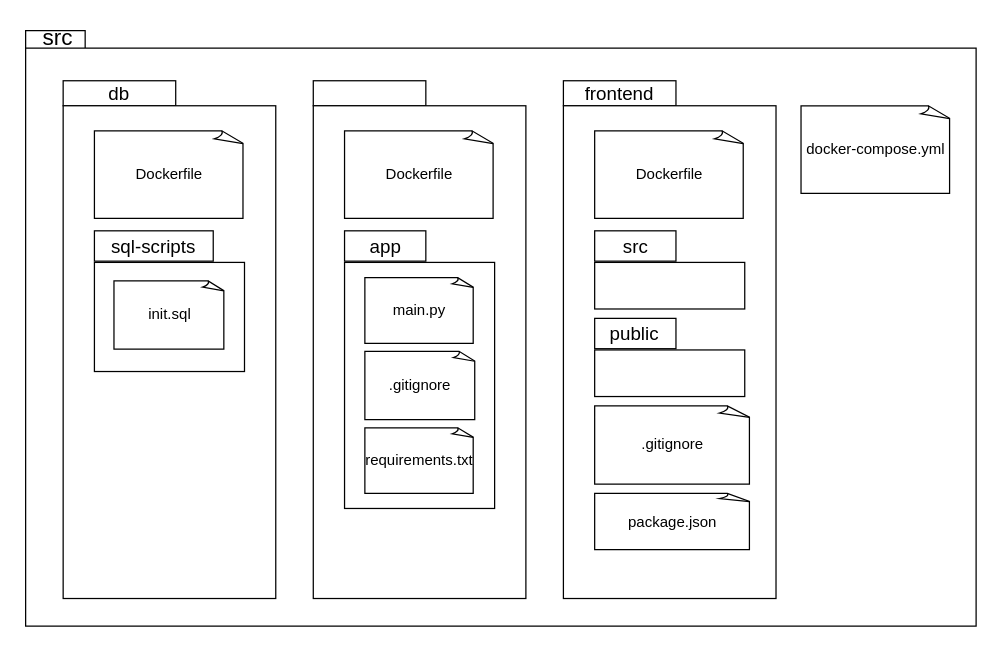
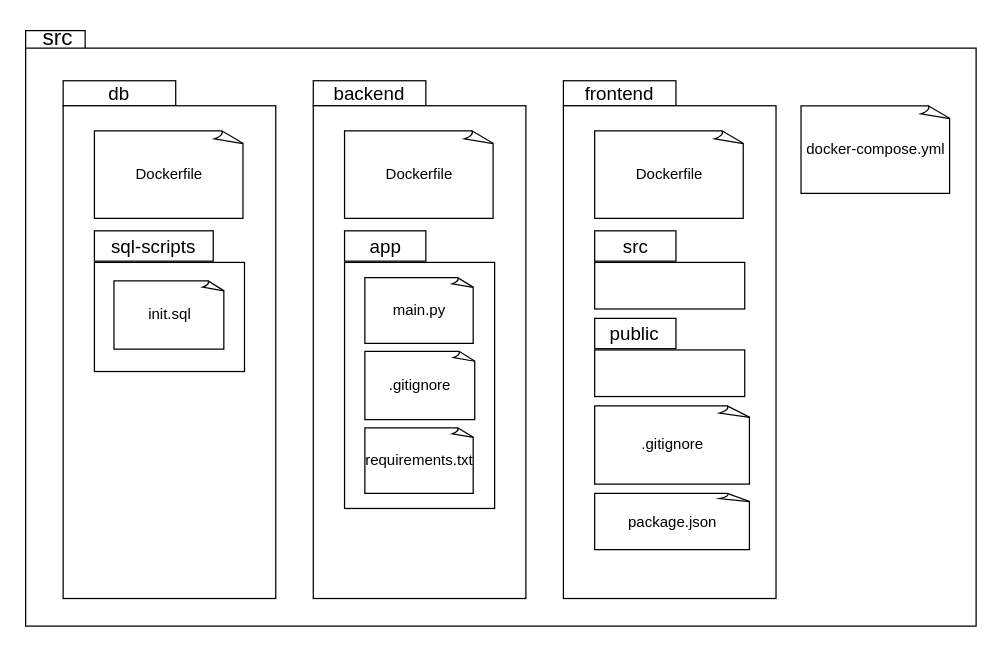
  <mxCell id="0" />
  <mxCell id="1" parent="0" />
  <mxCell id="2" value="" style="shape=folder;fontStyle=1;spacingTop=10;tabWidth=40;tabHeight=14;tabPosition=left;html=1;whiteSpace=wrap;" vertex="1" parent="1"><mxGeometry x="20" y="24" width="760" height="476" as="geometry" /></mxCell>
  <mxCell id="3" value="src" style="text;html=1;strokeColor=none;fillColor=none;align=center;verticalAlign=middle;whiteSpace=wrap;rounded=0;fontSize=18;" vertex="1" parent="1"><mxGeometry x="21" y="20" width="50" height="19" as="geometry" /></mxCell>
  <mxCell id="4" value="" style="group" vertex="1" connectable="0" parent="1"><mxGeometry x="50" y="64" width="170" height="414" as="geometry" /></mxCell>
  <mxCell id="5" value="" style="rounded=0;whiteSpace=wrap;html=1;" vertex="1" parent="4"><mxGeometry width="90" height="20" as="geometry" /></mxCell>
  <mxCell id="6" value="" style="group" vertex="1" connectable="0" parent="4"><mxGeometry y="2.5" width="170" height="411.5" as="geometry" /></mxCell>
  <mxCell id="7" value="" style="rounded=0;whiteSpace=wrap;html=1;" vertex="1" parent="6"><mxGeometry y="17.5" width="170" height="394" as="geometry" /></mxCell>
  <mxCell id="8" value="db" style="text;html=1;strokeColor=none;fillColor=none;align=center;verticalAlign=middle;whiteSpace=wrap;rounded=0;fontSize=15;" vertex="1" parent="6"><mxGeometry x="15" width="60" height="15" as="geometry" /></mxCell>
  <mxCell id="9" value="Dockerfile" style="whiteSpace=wrap;html=1;shape=mxgraph.basic.document" vertex="1" parent="6"><mxGeometry x="25" y="37.5" width="120" height="70" as="geometry" /></mxCell>
  <mxCell id="10" value="" style="rounded=0;whiteSpace=wrap;html=1;" vertex="1" parent="6"><mxGeometry x="25" y="142.75" width="120" height="87.25" as="geometry" /></mxCell>
  <mxCell id="11" value="" style="rounded=0;whiteSpace=wrap;html=1;" vertex="1" parent="6"><mxGeometry x="25" y="117.5" width="95" height="24.25" as="geometry" /></mxCell>
  <mxCell id="12" value="sql-scripts" style="text;html=1;strokeColor=none;fillColor=none;align=center;verticalAlign=middle;whiteSpace=wrap;rounded=0;fontSize=15;" vertex="1" parent="6"><mxGeometry x="26.25" y="122.12" width="92.5" height="15" as="geometry" /></mxCell>
  <mxCell id="13" value="init.sql" style="whiteSpace=wrap;html=1;shape=mxgraph.basic.document" vertex="1" parent="6"><mxGeometry x="40.63" y="157.5" width="88.75" height="54.63" as="geometry" /></mxCell>
  <mxCell id="14" value="" style="group;fontSize=15;" vertex="1" connectable="0" parent="1"><mxGeometry x="450" y="64" width="170" height="414" as="geometry" /></mxCell>
  <mxCell id="15" value="" style="rounded=0;whiteSpace=wrap;html=1;" vertex="1" parent="14"><mxGeometry width="90" height="20" as="geometry" /></mxCell>
  <mxCell id="16" value="" style="group" vertex="1" connectable="0" parent="14"><mxGeometry y="2.5" width="170" height="411.5" as="geometry" /></mxCell>
  <mxCell id="17" value="" style="rounded=0;whiteSpace=wrap;html=1;" vertex="1" parent="16"><mxGeometry y="17.5" width="170" height="394" as="geometry" /></mxCell>
  <mxCell id="18" value="frontend" style="text;html=1;strokeColor=none;fillColor=none;align=center;verticalAlign=middle;whiteSpace=wrap;rounded=0;fontSize=15;" vertex="1" parent="16"><mxGeometry x="15" width="60" height="15" as="geometry" /></mxCell>
  <mxCell id="19" value="" style="rounded=0;whiteSpace=wrap;html=1;" vertex="1" parent="16"><mxGeometry x="25" y="142.75" width="120" height="37.25" as="geometry" /></mxCell>
  <mxCell id="20" value="" style="rounded=0;whiteSpace=wrap;html=1;" vertex="1" parent="16"><mxGeometry x="25" y="117.5" width="65" height="24.25" as="geometry" /></mxCell>
  <mxCell id="21" value="Dockerfile" style="whiteSpace=wrap;html=1;shape=mxgraph.basic.document" vertex="1" parent="16"><mxGeometry x="25" y="37.5" width="120" height="70" as="geometry" /></mxCell>
  <mxCell id="22" value="src" style="text;html=1;strokeColor=none;fillColor=none;align=center;verticalAlign=middle;whiteSpace=wrap;rounded=0;fontSize=15;" vertex="1" parent="16"><mxGeometry x="43.75" y="122.13" width="27.5" height="15" as="geometry" /></mxCell>
  <mxCell id="23" value="" style="rounded=0;whiteSpace=wrap;html=1;" vertex="1" parent="16"><mxGeometry x="25" y="212.75" width="120" height="37.25" as="geometry" /></mxCell>
  <mxCell id="24" value="" style="rounded=0;whiteSpace=wrap;html=1;" vertex="1" parent="16"><mxGeometry x="25" y="187.5" width="65" height="24.25" as="geometry" /></mxCell>
  <mxCell id="25" value="public" style="text;html=1;strokeColor=none;fillColor=none;align=center;verticalAlign=middle;whiteSpace=wrap;rounded=0;fontSize=15;" vertex="1" parent="16"><mxGeometry x="34.38" y="192.12" width="46.25" height="15" as="geometry" /></mxCell>
  <mxCell id="26" value=".gitignore" style="whiteSpace=wrap;html=1;shape=mxgraph.basic.document" vertex="1" parent="16"><mxGeometry x="25" y="257.5" width="125" height="62.5" as="geometry" /></mxCell>
  <mxCell id="27" value="package.json" style="whiteSpace=wrap;html=1;shape=mxgraph.basic.document" vertex="1" parent="16"><mxGeometry x="25" y="327.5" width="125" height="45" as="geometry" /></mxCell>
  <mxCell id="28" value="docker-compose.yml" style="whiteSpace=wrap;html=1;shape=mxgraph.basic.document" vertex="1" parent="1"><mxGeometry x="640" y="84" width="120" height="70" as="geometry" /></mxCell>
  <mxCell id="29" value="" style="rounded=0;whiteSpace=wrap;html=1;" vertex="1" parent="1"><mxGeometry x="250" y="64" width="90" height="20" as="geometry" /></mxCell>
  <mxCell id="30" value="" style="group" vertex="1" connectable="0" parent="1"><mxGeometry x="250" y="66.5" width="170" height="411.5" as="geometry" /></mxCell>
  <mxCell id="31" value="" style="rounded=0;whiteSpace=wrap;html=1;" vertex="1" parent="30"><mxGeometry y="17.5" width="170" height="394" as="geometry" /></mxCell>
+ <mxCell id="32" value="backend" style="text;html=1;strokeColor=none;fillColor=none;align=center;verticalAlign=middle;whiteSpace=wrap;rounded=0;fontSize=15;" vertex="1" parent="30"><mxGeometry x="15" width="60" height="15" as="geometry" /></mxCell>
  <mxCell id="33" value="Dockerfile" style="whiteSpace=wrap;html=1;shape=mxgraph.basic.document" vertex="1" parent="30"><mxGeometry x="25" y="37.5" width="120" height="70" as="geometry" /></mxCell>
  <mxCell id="34" value="" style="rounded=0;whiteSpace=wrap;html=1;" vertex="1" parent="30"><mxGeometry x="25" y="142.75" width="120" height="196.75" as="geometry" /></mxCell>
  <mxCell id="35" value="" style="rounded=0;whiteSpace=wrap;html=1;" vertex="1" parent="30"><mxGeometry x="25" y="117.5" width="65" height="24.25" as="geometry" /></mxCell>
  <mxCell id="36" value="app" style="text;html=1;strokeColor=none;fillColor=none;align=center;verticalAlign=middle;whiteSpace=wrap;rounded=0;fontSize=15;" vertex="1" parent="30"><mxGeometry x="27.5" y="122.12" width="60" height="15" as="geometry" /></mxCell>
  <mxCell id="37" value="main.py" style="whiteSpace=wrap;html=1;shape=mxgraph.basic.document" vertex="1" parent="30"><mxGeometry x="41.25" y="155" width="87.5" height="52.5" as="geometry" /></mxCell>
  <mxCell id="38" value=".gitignore" style="whiteSpace=wrap;html=1;shape=mxgraph.basic.document" vertex="1" parent="30"><mxGeometry x="41.25" y="213.81" width="88.75" height="54.63" as="geometry" /></mxCell>
  <mxCell id="39" value="requirements.txt" style="whiteSpace=wrap;html=1;shape=mxgraph.basic.document" vertex="1" parent="30"><mxGeometry x="41.25" y="275" width="87.5" height="52.5" as="geometry" /></mxCell>
